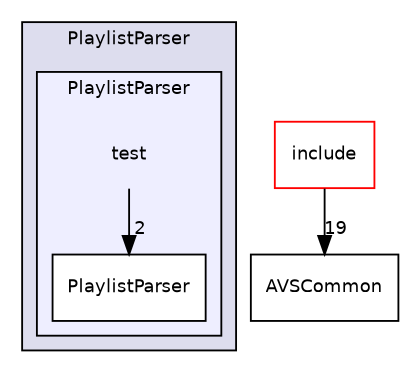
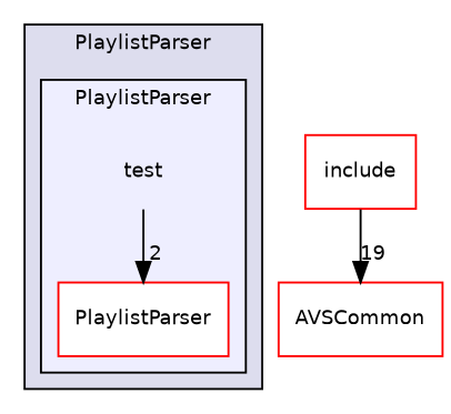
  digraph {
    compound=true
    node [fontname=Helvetica fontsize=10 shape=box color=red fillcolor=white style=filled]
    edge [labeldistance=1.5 labelfontname=Helvetica labelfontsize=10]
    n1 [label=test shape=plaintext color="" fillcolor="" style=""]
-   n2 [color=black label=PlaylistParser]
+   n2 [label=PlaylistParser]
    n3 [label=include]
-   n4 [color=black label=AVSCommon]
+   n4 [label=AVSCommon]
    subgraph cluster_1 {
      bgcolor="#ddddee"
      fontname=Helvetica
      fontsize=10
      label=PlaylistParser
      pencolor=black
      subgraph cluster_2 {
        bgcolor="#eeeeff"
        fontname=Helvetica
        fontsize=10
        label=PlaylistParser
        pencolor=black
        n1
        n2
      }
    }
    n1 -> n2 [headlabel=2]
    n3 -> n4 [headlabel=19]
  }
